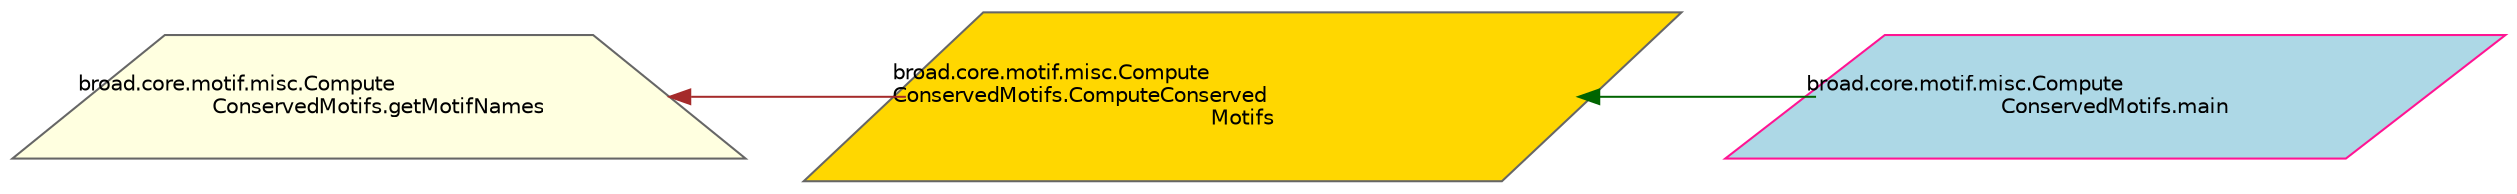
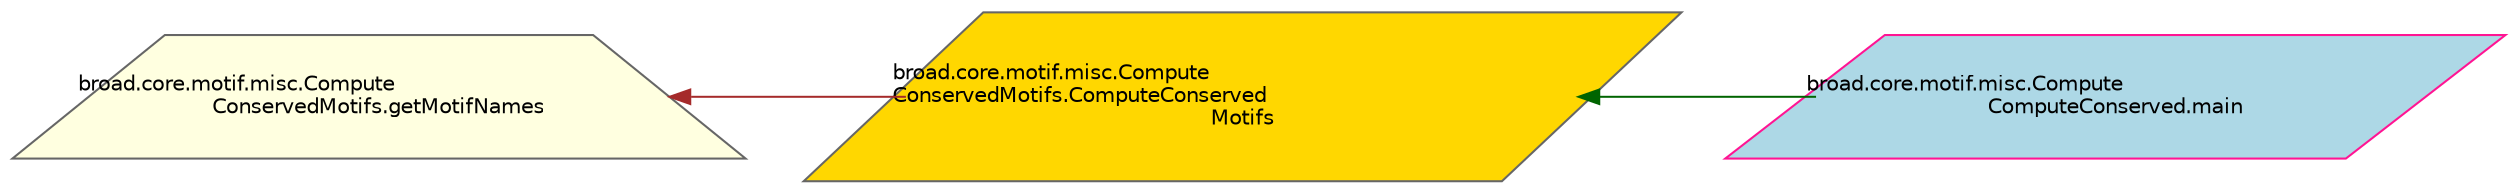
  digraph {
    rankdir=LR
    node [color=gray40 fontname=Helvetica fontsize=10 shape=parallelogram style=filled]
    edge [dir=back fontname=Helvetica fontsize=10 labelfontname=Helvetica labelfontsize=10 style=solid]
    n1 [fillcolor=lightyellow fontcolor=black height=0.2 label="broad.core.motif.misc.Compute\lConservedMotifs.getMotifNames" shape=trapezium width=0.4]
    n2 [fillcolor=gold height=0.2 label="broad.core.motif.misc.Compute\lConservedMotifs.ComputeConserved\lMotifs" width=0.4]
-   n3 [color=deeppink fillcolor=lightblue height=0.2 label="broad.core.motif.misc.Compute\lConservedMotifs.main" width=0.4]
+   n3 [color=deeppink fillcolor=lightblue height=0.2 label="broad.core.motif.misc.Compute\lComputeConserved.main" width=0.4]
    n1 -> n2 [color=brown]
    n2 -> n3 [color=darkgreen]
  }
